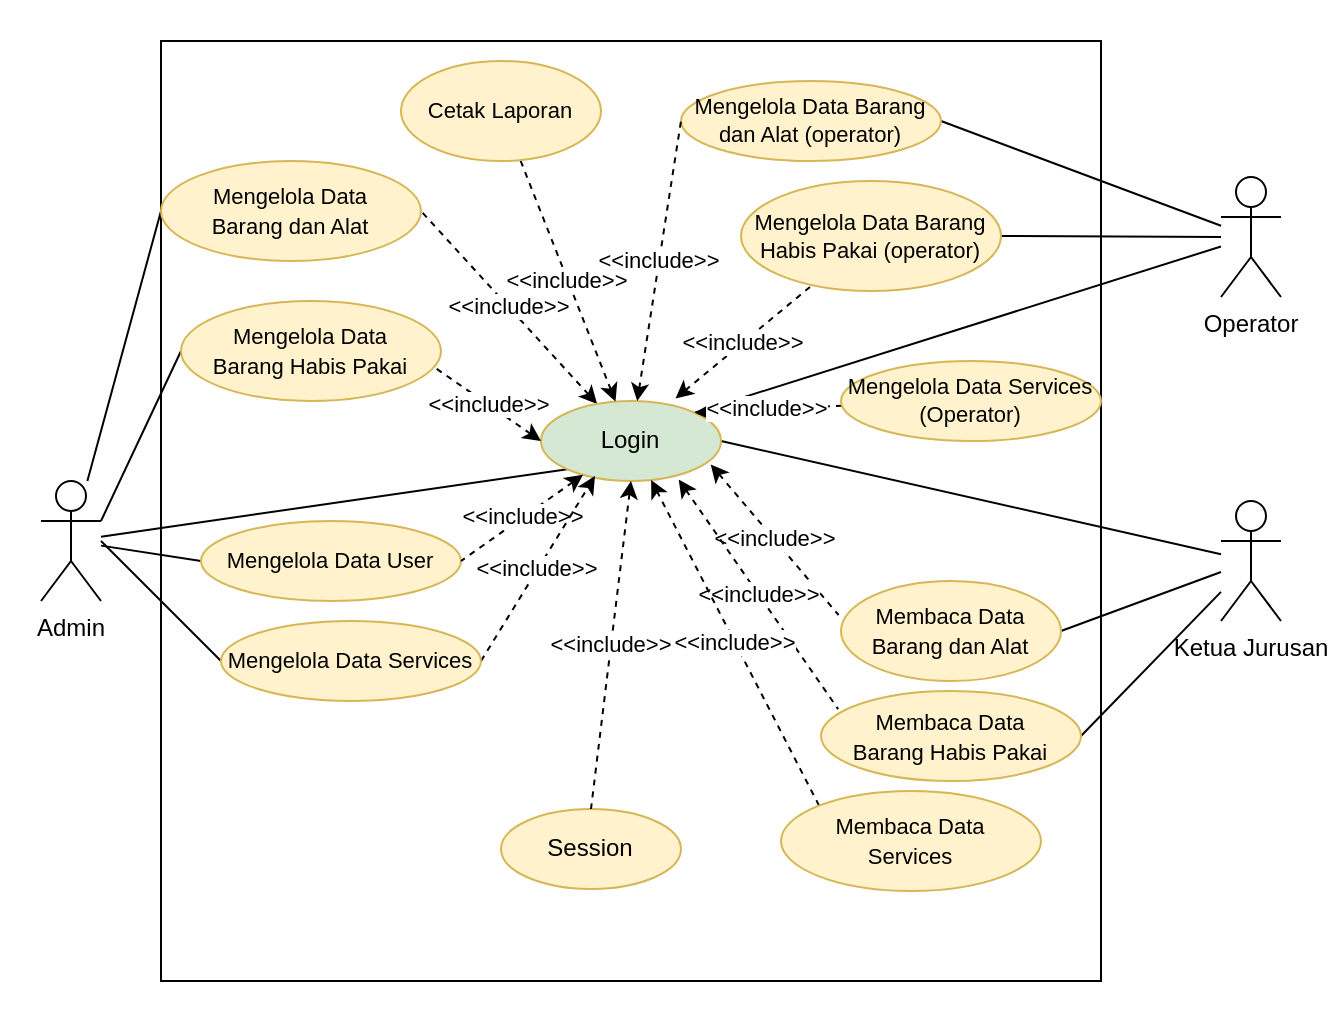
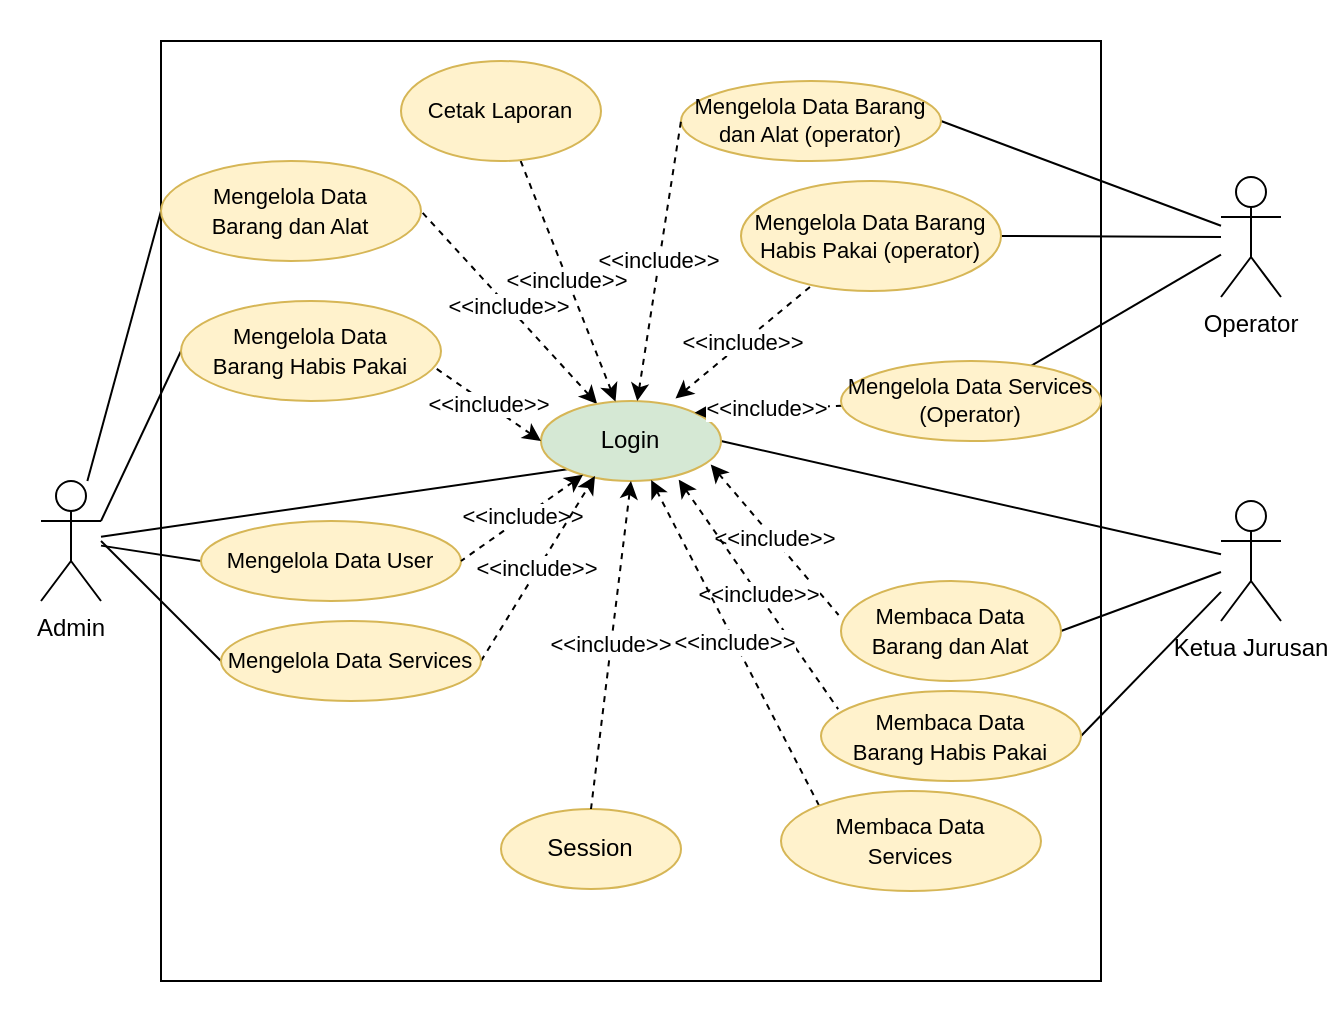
  <mxCell id="0" />
  <mxCell id="1" parent="0" />
  <mxCell id="2" style="edgeStyle=none;rounded=0;orthogonalLoop=1;jettySize=auto;html=1;entryX=0;entryY=0.5;entryDx=0;entryDy=0;fontSize=11;endArrow=none;endFill=0;" parent="1" source="7" target="19" edge="1"><mxGeometry relative="1" as="geometry" /></mxCell>
  <mxCell id="3" style="edgeStyle=none;rounded=0;orthogonalLoop=1;jettySize=auto;html=1;entryX=0;entryY=0.5;entryDx=0;entryDy=0;fontSize=11;endArrow=none;endFill=0;" parent="1" source="7" target="21" edge="1"><mxGeometry relative="1" as="geometry" /></mxCell>
  <mxCell id="4" style="edgeStyle=none;rounded=0;orthogonalLoop=1;jettySize=auto;html=1;entryX=0;entryY=0.5;entryDx=0;entryDy=0;fontSize=11;endArrow=none;endFill=0;exitX=1;exitY=0.333;exitDx=0;exitDy=0;exitPerimeter=0;" parent="1" source="7" target="22" edge="1"><mxGeometry relative="1" as="geometry"><mxPoint x="20" y="220" as="sourcePoint" /></mxGeometry></mxCell>
  <mxCell id="5" style="edgeStyle=none;rounded=0;orthogonalLoop=1;jettySize=auto;html=1;entryX=0;entryY=1;entryDx=0;entryDy=0;fontSize=11;endArrow=none;endFill=0;" parent="1" source="7" target="18" edge="1"><mxGeometry relative="1" as="geometry" /></mxCell>
  <mxCell id="6" style="rounded=0;orthogonalLoop=1;jettySize=auto;html=1;entryX=0;entryY=0.5;entryDx=0;entryDy=0;strokeColor=default;endArrow=none;endFill=0;" edge="1" parent="1" target="37"><mxGeometry relative="1" as="geometry"><mxPoint x="50" y="270" as="sourcePoint" /></mxGeometry></mxCell>
  <mxCell id="7" value="Admin" style="shape=umlActor;verticalLabelPosition=bottom;verticalAlign=top;html=1;outlineConnect=0;" parent="1" vertex="1"><mxGeometry x="20" y="240" width="30" height="60" as="geometry" /></mxCell>
  <mxCell id="8" style="edgeStyle=none;rounded=0;orthogonalLoop=1;jettySize=auto;html=1;entryX=1;entryY=0.5;entryDx=0;entryDy=0;fontSize=11;endArrow=none;endFill=0;" parent="1" source="11" target="23" edge="1"><mxGeometry relative="1" as="geometry" /></mxCell>
  <mxCell id="9" style="edgeStyle=none;rounded=0;orthogonalLoop=1;jettySize=auto;html=1;entryX=1;entryY=0.5;entryDx=0;entryDy=0;fontSize=11;endArrow=none;endFill=0;" parent="1" source="11" target="24" edge="1"><mxGeometry relative="1" as="geometry" /></mxCell>
  <mxCell id="10" style="edgeStyle=none;rounded=0;orthogonalLoop=1;jettySize=auto;html=1;fontSize=11;endArrow=none;endFill=0;entryX=1;entryY=0.5;entryDx=0;entryDy=0;" parent="1" source="11" target="18" edge="1"><mxGeometry relative="1" as="geometry" /></mxCell>
  <mxCell id="11" value="Ketua Jurusan" style="shape=umlActor;verticalLabelPosition=bottom;verticalAlign=top;html=1;outlineConnect=0;" parent="1" vertex="1"><mxGeometry x="610" y="250" width="30" height="60" as="geometry" /></mxCell>
  <mxCell id="12" value="" style="whiteSpace=wrap;html=1;fontSize=11;fillColor=none;strokeColor=default;aspect=fixed;movable=0;resizable=0;rotatable=0;deletable=0;editable=0;connectable=0;" parent="1" vertex="1"><mxGeometry x="80" y="20" width="470" height="470" as="geometry" /></mxCell>
- <mxCell id="13" style="edgeStyle=none;rounded=0;orthogonalLoop=1;jettySize=auto;html=1;entryX=1;entryY=0;entryDx=0;entryDy=0;fontSize=11;endArrow=none;endFill=0;" parent="1" source="16" target="18" edge="1"><mxGeometry relative="1" as="geometry" /></mxCell>
+ <mxCell id="13" style="edgeStyle=none;rounded=0;orthogonalLoop=1;jettySize=auto;html=1;fontSize=11;endArrow=none;endFill=0;" parent="1" source="16" target="41" edge="1"><mxGeometry relative="1" as="geometry" /></mxCell>
  <mxCell id="14" style="edgeStyle=none;rounded=0;orthogonalLoop=1;jettySize=auto;html=1;fontSize=11;endArrow=none;endFill=0;entryX=1;entryY=0.5;entryDx=0;entryDy=0;" parent="1" source="16" edge="1" target="25"><mxGeometry relative="1" as="geometry"><mxPoint x="490" y="70" as="targetPoint" /></mxGeometry></mxCell>
  <mxCell id="15" style="edgeStyle=none;rounded=0;orthogonalLoop=1;jettySize=auto;html=1;entryX=1;entryY=0.5;entryDx=0;entryDy=0;fontSize=11;endArrow=none;endFill=0;" parent="1" source="16" target="26" edge="1"><mxGeometry relative="1" as="geometry" /></mxCell>
  <mxCell id="16" value="Operator" style="shape=umlActor;verticalLabelPosition=bottom;verticalAlign=top;html=1;outlineConnect=0;" parent="1" vertex="1"><mxGeometry x="610" y="88" width="30" height="60" as="geometry" /></mxCell>
  <mxCell id="17" value="&amp;lt;&amp;lt;include&amp;gt;&amp;gt;" style="edgeStyle=none;rounded=0;orthogonalLoop=1;jettySize=auto;html=1;entryX=1;entryY=0.5;entryDx=0;entryDy=0;fontSize=11;endArrow=none;endFill=0;dashed=1;startArrow=classic;startFill=1;" parent="1" source="18" target="21" edge="1"><mxGeometry relative="1" as="geometry" /></mxCell>
  <mxCell id="18" value="Login" style="ellipse;whiteSpace=wrap;html=1;fillColor=#d5e8d4;strokeColor=#d6b656;" parent="1" vertex="1"><mxGeometry x="270" y="200" width="90" height="40" as="geometry" /></mxCell>
  <mxCell id="19" value="&lt;font style=&quot;font-size: 11px;&quot;&gt;Mengelola Data User&lt;/font&gt;" style="ellipse;whiteSpace=wrap;html=1;fillColor=#fff2cc;strokeColor=#d6b656;" parent="1" vertex="1"><mxGeometry x="100" y="260" width="130" height="40" as="geometry" /></mxCell>
  <mxCell id="20" value="&amp;lt;&amp;lt;include&amp;gt;&amp;gt;" style="edgeStyle=none;rounded=0;orthogonalLoop=1;jettySize=auto;html=1;fontSize=11;startArrow=classic;startFill=1;endArrow=none;endFill=0;dashed=1;" parent="1" source="18" target="27" edge="1"><mxGeometry relative="1" as="geometry" /></mxCell>
  <mxCell id="21" value="&lt;div&gt;&lt;font style=&quot;font-size: 11px;&quot;&gt;Mengelola Data &lt;br&gt;&lt;/font&gt;&lt;/div&gt;&lt;div&gt;&lt;font style=&quot;font-size: 11px;&quot;&gt;Barang dan Alat&lt;/font&gt;&lt;/div&gt;" style="ellipse;whiteSpace=wrap;html=1;fillColor=#fff2cc;strokeColor=#d6b656;" parent="1" vertex="1"><mxGeometry x="80" y="80" width="130" height="50" as="geometry" /></mxCell>
  <mxCell id="22" value="&lt;div&gt;&lt;font style=&quot;font-size: 11px;&quot;&gt;Mengelola Data &lt;br&gt;&lt;/font&gt;&lt;/div&gt;&lt;div&gt;&lt;font style=&quot;font-size: 11px;&quot;&gt;Barang Habis Pakai&lt;/font&gt;&lt;/div&gt;" style="ellipse;whiteSpace=wrap;html=1;fillColor=#fff2cc;strokeColor=#d6b656;" parent="1" vertex="1"><mxGeometry x="90" y="150" width="130" height="50" as="geometry" /></mxCell>
  <mxCell id="23" value="&lt;div&gt;&lt;font style=&quot;font-size: 11px;&quot;&gt;Membaca Data &lt;br&gt;&lt;/font&gt;&lt;/div&gt;&lt;div&gt;&lt;font style=&quot;font-size: 11px;&quot;&gt;Barang dan Alat&lt;/font&gt;&lt;/div&gt;" style="ellipse;whiteSpace=wrap;html=1;fillColor=#fff2cc;strokeColor=#d6b656;" parent="1" vertex="1"><mxGeometry x="420" y="290" width="110" height="50" as="geometry" /></mxCell>
  <mxCell id="24" value="&lt;div&gt;&lt;font style=&quot;font-size: 11px;&quot;&gt;Membaca Data &lt;br&gt;&lt;/font&gt;&lt;/div&gt;&lt;div&gt;&lt;font style=&quot;font-size: 11px;&quot;&gt;Barang Habis Pakai&lt;br&gt;&lt;/font&gt;&lt;/div&gt;" style="ellipse;whiteSpace=wrap;html=1;fillColor=#fff2cc;strokeColor=#d6b656;" parent="1" vertex="1"><mxGeometry x="410" y="345" width="130" height="45" as="geometry" /></mxCell>
  <mxCell id="25" value="&lt;div style=&quot;font-size: 11px;&quot;&gt;&lt;font style=&quot;font-size: 11px;&quot;&gt;Mengelola Data Barang dan Alat (operator)&lt;font style=&quot;font-size: 11px;&quot;&gt;&lt;br&gt;&lt;/font&gt;&lt;/font&gt;&lt;/div&gt;" style="ellipse;whiteSpace=wrap;html=1;fillColor=#fff2cc;strokeColor=#d6b656;" parent="1" vertex="1"><mxGeometry x="340" y="40" width="130" height="40" as="geometry" /></mxCell>
  <mxCell id="26" value="&lt;div style=&quot;font-size: 11px;&quot;&gt;&lt;font style=&quot;font-size: 11px;&quot;&gt;Mengelola Data Barang Habis Pakai (operator)&lt;br&gt;&lt;/font&gt;&lt;/div&gt;" style="ellipse;whiteSpace=wrap;html=1;fillColor=#fff2cc;strokeColor=#d6b656;" parent="1" vertex="1"><mxGeometry x="370" y="90" width="130" height="55" as="geometry" /></mxCell>
  <mxCell id="27" value="&lt;font style=&quot;font-size: 11px;&quot;&gt;Cetak Laporan&lt;/font&gt;" style="ellipse;whiteSpace=wrap;html=1;fillColor=#fff2cc;strokeColor=#d6b656;" parent="1" vertex="1"><mxGeometry x="200" y="30" width="100" height="50" as="geometry" /></mxCell>
  <mxCell id="28" value="Session" style="ellipse;whiteSpace=wrap;html=1;fillColor=#fff2cc;strokeColor=#d6b656;" parent="1" vertex="1"><mxGeometry x="250" y="404" width="90" height="40" as="geometry" /></mxCell>
  <mxCell id="29" value="&amp;lt;&amp;lt;include&amp;gt;&amp;gt;" style="edgeStyle=none;rounded=0;orthogonalLoop=1;jettySize=auto;html=1;entryX=1;entryY=0.5;entryDx=0;entryDy=0;fontSize=11;endArrow=none;endFill=0;dashed=1;startArrow=classic;startFill=1;" parent="1" source="18" target="19" edge="1"><mxGeometry relative="1" as="geometry"><mxPoint x="270" y="430" as="sourcePoint" /><mxPoint x="250" y="275" as="targetPoint" /></mxGeometry></mxCell>
  <mxCell id="30" value="&amp;lt;&amp;lt;include&amp;gt;&amp;gt;" style="edgeStyle=none;rounded=0;orthogonalLoop=1;jettySize=auto;html=1;fontSize=11;endArrow=none;endFill=0;dashed=1;startArrow=classic;startFill=1;exitX=0;exitY=0.5;exitDx=0;exitDy=0;entryX=0.975;entryY=0.664;entryDx=0;entryDy=0;entryPerimeter=0;" parent="1" source="18" target="22" edge="1"><mxGeometry relative="1" as="geometry"><mxPoint x="280" y="420" as="sourcePoint" /><mxPoint x="260" y="285" as="targetPoint" /></mxGeometry></mxCell>
  <mxCell id="31" value="&amp;lt;&amp;lt;include&amp;gt;&amp;gt;" style="edgeStyle=none;rounded=0;orthogonalLoop=1;jettySize=auto;html=1;entryX=0;entryY=0.5;entryDx=0;entryDy=0;fontSize=11;endArrow=none;endFill=0;dashed=1;startArrow=classic;startFill=1;" parent="1" source="18" target="25" edge="1"><mxGeometry relative="1" as="geometry"><mxPoint x="326.724" y="238.276" as="sourcePoint" /><mxPoint x="270" y="295" as="targetPoint" /></mxGeometry></mxCell>
  <mxCell id="32" value="&amp;lt;&amp;lt;include&amp;gt;&amp;gt;" style="edgeStyle=none;rounded=0;orthogonalLoop=1;jettySize=auto;html=1;fontSize=11;endArrow=none;endFill=0;dashed=1;exitX=0.747;exitY=-0.031;exitDx=0;exitDy=0;exitPerimeter=0;startArrow=classic;startFill=1;" parent="1" source="18" target="26" edge="1"><mxGeometry relative="1" as="geometry"><mxPoint x="336.724" y="248.276" as="sourcePoint" /><mxPoint x="280" y="305" as="targetPoint" /></mxGeometry></mxCell>
  <mxCell id="33" value="&amp;lt;&amp;lt;include&amp;gt;&amp;gt;" style="edgeStyle=none;rounded=0;orthogonalLoop=1;jettySize=auto;html=1;entryX=-0.011;entryY=0.34;entryDx=0;entryDy=0;fontSize=11;endArrow=none;endFill=0;dashed=1;entryPerimeter=0;exitX=0.943;exitY=0.793;exitDx=0;exitDy=0;exitPerimeter=0;startArrow=classic;startFill=1;" parent="1" source="18" target="23" edge="1"><mxGeometry relative="1" as="geometry"><mxPoint x="346.724" y="258.276" as="sourcePoint" /><mxPoint x="290" y="315" as="targetPoint" /></mxGeometry></mxCell>
  <mxCell id="34" value="&amp;lt;&amp;lt;include&amp;gt;&amp;gt;" style="edgeStyle=none;rounded=0;orthogonalLoop=1;jettySize=auto;html=1;entryX=0.066;entryY=0.201;entryDx=0;entryDy=0;fontSize=11;endArrow=none;endFill=0;dashed=1;entryPerimeter=0;startArrow=classic;startFill=1;exitX=0.765;exitY=0.983;exitDx=0;exitDy=0;exitPerimeter=0;" parent="1" source="18" target="24" edge="1"><mxGeometry relative="1" as="geometry"><mxPoint x="360" y="210" as="sourcePoint" /><mxPoint x="300" y="325" as="targetPoint" /></mxGeometry></mxCell>
  <mxCell id="35" value="&amp;lt;&amp;lt;include&amp;gt;&amp;gt;" style="edgeStyle=none;rounded=0;orthogonalLoop=1;jettySize=auto;html=1;fontSize=11;endArrow=none;endFill=0;dashed=1;exitX=0.5;exitY=1;exitDx=0;exitDy=0;entryX=0.5;entryY=0;entryDx=0;entryDy=0;startArrow=classic;startFill=1;" parent="1" source="18" target="28" edge="1"><mxGeometry relative="1" as="geometry"><mxPoint x="341" y="240" as="sourcePoint" /><mxPoint x="215.142" y="332.85" as="targetPoint" /></mxGeometry></mxCell>
  <mxCell id="36" value="&amp;lt;&amp;lt;include&amp;gt;&amp;gt;" style="rounded=0;orthogonalLoop=1;jettySize=auto;html=1;entryX=0.3;entryY=0.939;entryDx=0;entryDy=0;entryPerimeter=0;exitX=1;exitY=0.5;exitDx=0;exitDy=0;dashed=1;" edge="1" parent="1" source="37" target="18"><mxGeometry relative="1" as="geometry" /></mxCell>
  <mxCell id="37" value="&lt;font style=&quot;font-size: 11px;&quot;&gt;Mengelola Data Services&lt;/font&gt;" style="ellipse;whiteSpace=wrap;html=1;fillColor=#fff2cc;strokeColor=#d6b656;" vertex="1" parent="1"><mxGeometry x="110" y="310" width="130" height="40" as="geometry" /></mxCell>
  <mxCell id="38" value="&amp;lt;&amp;lt;include&amp;gt;&amp;gt;" style="rounded=0;orthogonalLoop=1;jettySize=auto;html=1;exitX=0;exitY=0;exitDx=0;exitDy=0;dashed=1;" edge="1" parent="1" source="39" target="18"><mxGeometry relative="1" as="geometry" /></mxCell>
  <mxCell id="39" value="&lt;div&gt;&lt;font style=&quot;font-size: 11px;&quot;&gt;Membaca Data &lt;br&gt;&lt;/font&gt;&lt;/div&gt;&lt;div&gt;&lt;font style=&quot;font-size: 11px;&quot;&gt;Services&lt;br&gt;&lt;/font&gt;&lt;/div&gt;" style="ellipse;whiteSpace=wrap;html=1;fillColor=#fff2cc;strokeColor=#d6b656;" vertex="1" parent="1"><mxGeometry x="390" y="395" width="130" height="50" as="geometry" /></mxCell>
  <mxCell id="40" value="&amp;lt;&amp;lt;include&amp;gt;&amp;gt;" style="rounded=0;orthogonalLoop=1;jettySize=auto;html=1;entryX=1;entryY=0;entryDx=0;entryDy=0;dashed=1;" edge="1" parent="1" source="41" target="18"><mxGeometry relative="1" as="geometry" /></mxCell>
  <mxCell id="41" value="&lt;div style=&quot;font-size: 11px;&quot;&gt;&lt;font style=&quot;font-size: 11px;&quot;&gt;Mengelola Data Services (Operator)&lt;br&gt;&lt;/font&gt;&lt;/div&gt;" style="ellipse;whiteSpace=wrap;html=1;fillColor=#fff2cc;strokeColor=#d6b656;" vertex="1" parent="1"><mxGeometry x="420" y="180" width="130" height="40" as="geometry" /></mxCell>
